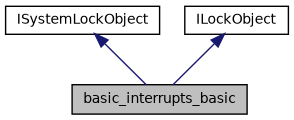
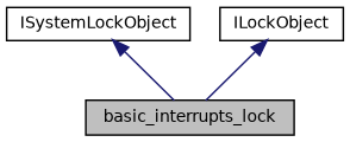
  digraph {
    node [color=black fillcolor=white fontname=Helvetica fontsize=10 shape=record style=filled]
    edge [color=midnightblue dir=back fontname=Helvetica fontsize=10 labelfontname=Helvetica labelfontsize=10 style=solid]
-   n1 [fillcolor=grey75 fontcolor=black height=0.2 label=basic_interrupts_basic width=0.4]
+   n1 [fillcolor=grey75 fontcolor=black height=0.2 label=basic_interrupts_lock width=0.4]
    n2 [height=0.2 label=ISystemLockObject width=0.4]
    n3 [height=0.2 label=ILockObject width=0.4]
    n2 -> n1
    n3 -> n1
  }
